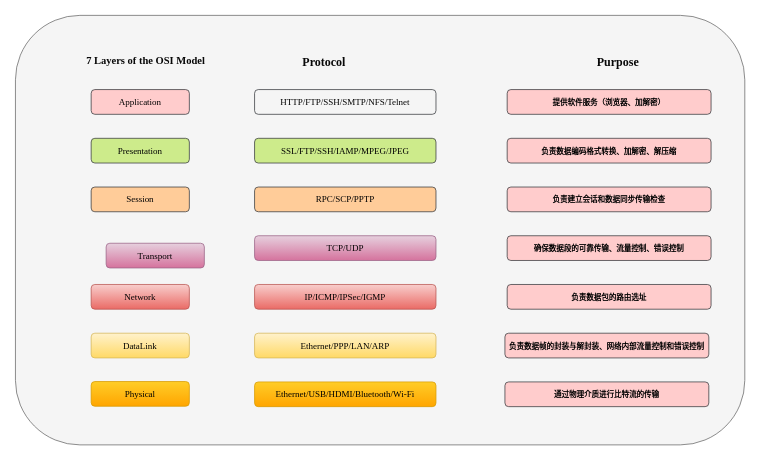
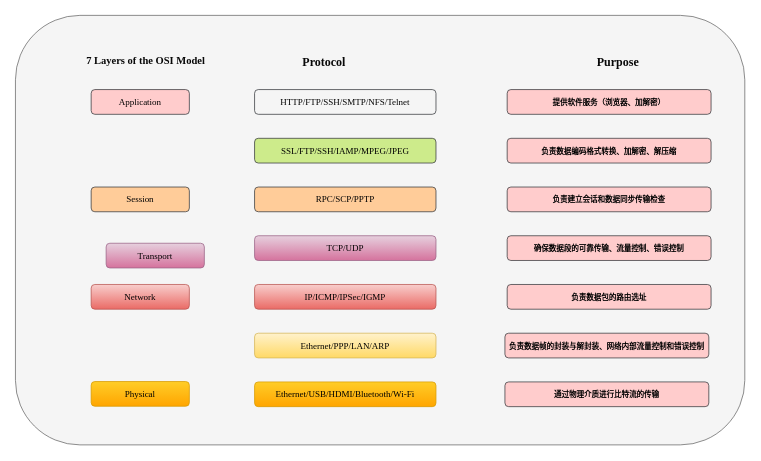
  <mxCell id="0" />
  <mxCell id="1" parent="0" />
  <mxCell id="2" value="" style="rounded=1;whiteSpace=wrap;html=1;fillColor=#f5f5f5;strokeColor=#666666;fontColor=#333333;" vertex="1" parent="1"><mxGeometry x="20" y="20" width="973" height="573" as="geometry" /></mxCell>
  <mxCell id="3" value="Application" style="rounded=1;whiteSpace=wrap;html=1;fillColor=#ffcccc;strokeColor=#36393d;fontFamily=Comic Sans MS;" vertex="1" parent="1"><mxGeometry x="121" y="119" width="131" height="33" as="geometry" /></mxCell>
- <mxCell id="4" value="Presentation" style="rounded=1;whiteSpace=wrap;html=1;fillColor=#cdeb8b;strokeColor=#36393d;fontFamily=Comic Sans MS;" vertex="1" parent="1"><mxGeometry x="121" y="184" width="131" height="33" as="geometry" /></mxCell>
  <mxCell id="5" value="Session" style="rounded=1;whiteSpace=wrap;html=1;fillColor=#ffcc99;strokeColor=#36393d;fontFamily=Comic Sans MS;" vertex="1" parent="1"><mxGeometry x="121" y="249" width="131" height="33" as="geometry" /></mxCell>
  <mxCell id="6" value="Transport" style="rounded=1;whiteSpace=wrap;html=1;fillColor=#e6d0de;gradientColor=#d5739d;strokeColor=#996185;fontFamily=Comic Sans MS;" vertex="1" parent="1"><mxGeometry x="141" y="324" width="131" height="33" as="geometry" /></mxCell>
  <mxCell id="7" value="Network" style="rounded=1;whiteSpace=wrap;html=1;fillColor=#f8cecc;gradientColor=#ea6b66;strokeColor=#b85450;fontFamily=Comic Sans MS;" vertex="1" parent="1"><mxGeometry x="121" y="379" width="131" height="33" as="geometry" /></mxCell>
- <mxCell id="8" value="DataLink" style="rounded=1;whiteSpace=wrap;html=1;fillColor=#fff2cc;gradientColor=#ffd966;strokeColor=#d6b656;fontFamily=Comic Sans MS;" vertex="1" parent="1"><mxGeometry x="121" y="444" width="131" height="33" as="geometry" /></mxCell>
  <mxCell id="9" value="Physical" style="rounded=1;whiteSpace=wrap;html=1;fillColor=#ffcd28;strokeColor=#d79b00;gradientColor=#ffa500;fontFamily=Comic Sans MS;" vertex="1" parent="1"><mxGeometry x="121" y="508.5" width="131" height="33" as="geometry" /></mxCell>
  <mxCell id="10" value="7 Layers of the OSI Model" style="text;html=1;align=center;verticalAlign=middle;whiteSpace=wrap;rounded=0;fontFamily=Comic Sans MS;fontSize=14;fontColor=#080808;fontStyle=1" vertex="1" parent="1"><mxGeometry x="91" y="59" width="206" height="46" as="geometry" /></mxCell>
  <mxCell id="11" value="Protocol" style="text;html=1;align=center;verticalAlign=middle;whiteSpace=wrap;rounded=0;fontFamily=Comic Sans MS;fontSize=16;fontColor=#080808;fontStyle=1" vertex="1" parent="1"><mxGeometry x="329" y="59" width="206" height="46" as="geometry" /></mxCell>
  <mxCell id="12" value="HTTP/FTP/SSH/SMTP/NFS/Telnet" style="rounded=1;whiteSpace=wrap;html=1;fillColor=#f5f5f5;strokeColor=#36393d;fontFamily=Comic Sans MS;" vertex="1" parent="1"><mxGeometry x="339" y="119" width="242" height="33" as="geometry" /></mxCell>
  <mxCell id="13" value="SSL/FTP/SSH/IAMP/MPEG/JPEG" style="rounded=1;whiteSpace=wrap;html=1;fillColor=#cdeb8b;strokeColor=#36393d;fontFamily=Comic Sans MS;" vertex="1" parent="1"><mxGeometry x="339" y="184" width="242" height="33" as="geometry" /></mxCell>
  <mxCell id="14" value="RPC/SCP/PPTP" style="rounded=1;whiteSpace=wrap;html=1;fillColor=#ffcc99;strokeColor=#36393d;fontFamily=Comic Sans MS;" vertex="1" parent="1"><mxGeometry x="339" y="249" width="242" height="33" as="geometry" /></mxCell>
  <mxCell id="15" value="TCP/UDP" style="rounded=1;whiteSpace=wrap;html=1;fillColor=#e6d0de;strokeColor=#996185;fontFamily=Comic Sans MS;gradientColor=#d5739d;" vertex="1" parent="1"><mxGeometry x="339" y="314" width="242" height="33" as="geometry" /></mxCell>
  <mxCell id="16" value="IP/ICMP/IPSec/IGMP" style="rounded=1;whiteSpace=wrap;html=1;fillColor=#f8cecc;strokeColor=#b85450;fontFamily=Comic Sans MS;gradientColor=#ea6b66;" vertex="1" parent="1"><mxGeometry x="339" y="379" width="242" height="33" as="geometry" /></mxCell>
  <mxCell id="17" value="Ethernet/PPP/LAN/ARP" style="rounded=1;whiteSpace=wrap;html=1;fillColor=#fff2cc;strokeColor=#d6b656;fontFamily=Comic Sans MS;gradientColor=#ffd966;" vertex="1" parent="1"><mxGeometry x="339" y="444" width="242" height="33" as="geometry" /></mxCell>
  <mxCell id="18" value="Ethernet/USB/HDMI/Bluetooth/Wi-Fi" style="rounded=1;whiteSpace=wrap;html=1;fillColor=#ffcd28;strokeColor=#d79b00;fontFamily=Comic Sans MS;gradientColor=#ffa500;" vertex="1" parent="1"><mxGeometry x="339" y="509" width="242" height="33" as="geometry" /></mxCell>
  <mxCell id="19" value="提供软件服务（浏览器、加解密）" style="rounded=1;whiteSpace=wrap;html=1;fillColor=#ffcccc;strokeColor=#36393d;fontFamily=Comic Sans MS;fontSize=10;fontStyle=1" vertex="1" parent="1"><mxGeometry x="676" y="119" width="272" height="33" as="geometry" /></mxCell>
  <mxCell id="20" value="负责数据编码格式转换、加解密、解压缩" style="rounded=1;whiteSpace=wrap;html=1;fillColor=#ffcccc;strokeColor=#36393d;fontFamily=Comic Sans MS;fontSize=10;fontStyle=1" vertex="1" parent="1"><mxGeometry x="676" y="184" width="272" height="33" as="geometry" /></mxCell>
  <mxCell id="21" value="负责建立会话和数据同步传输检查" style="rounded=1;whiteSpace=wrap;html=1;fillColor=#ffcccc;strokeColor=#36393d;fontFamily=Comic Sans MS;fontSize=10;fontStyle=1" vertex="1" parent="1"><mxGeometry x="676" y="249" width="272" height="33" as="geometry" /></mxCell>
  <mxCell id="22" value="确保数据段的可靠传输、流量控制、错误控制" style="rounded=1;whiteSpace=wrap;html=1;fillColor=#ffcccc;strokeColor=#36393d;fontFamily=Comic Sans MS;fontSize=10;fontStyle=1" vertex="1" parent="1"><mxGeometry x="676" y="314" width="272" height="33" as="geometry" /></mxCell>
  <mxCell id="23" value="负责数据包的路由选址" style="rounded=1;whiteSpace=wrap;html=1;fillColor=#ffcccc;strokeColor=#36393d;fontFamily=Comic Sans MS;fontSize=10;fontStyle=1" vertex="1" parent="1"><mxGeometry x="676" y="379" width="272" height="33" as="geometry" /></mxCell>
  <mxCell id="24" value="&lt;div style=&quot;text-align: start; font-size: 10px;&quot;&gt;&lt;span style=&quot;background-color: initial; font-size: 10px;&quot;&gt;负责数据帧的封装与解封装、网络内部流量控制和错误控制&lt;/span&gt;&lt;/div&gt;" style="rounded=1;whiteSpace=wrap;html=1;fillColor=#ffcccc;strokeColor=#36393d;fontFamily=Comic Sans MS;fontSize=10;fontStyle=1" vertex="1" parent="1"><mxGeometry x="673" y="444" width="272" height="33" as="geometry" /></mxCell>
  <mxCell id="25" value="通过物理介质进行比特流的传输" style="rounded=1;whiteSpace=wrap;html=1;fillColor=#ffcccc;strokeColor=#36393d;fontFamily=Comic Sans MS;fontSize=10;fontStyle=1" vertex="1" parent="1"><mxGeometry x="673" y="509" width="272" height="33" as="geometry" /></mxCell>
  <mxCell id="26" value="Purpose" style="text;html=1;align=center;verticalAlign=middle;whiteSpace=wrap;rounded=0;fontFamily=Comic Sans MS;fontSize=16;fontColor=#080808;fontStyle=1" vertex="1" parent="1"><mxGeometry x="721" y="59" width="206" height="46" as="geometry" /></mxCell>
